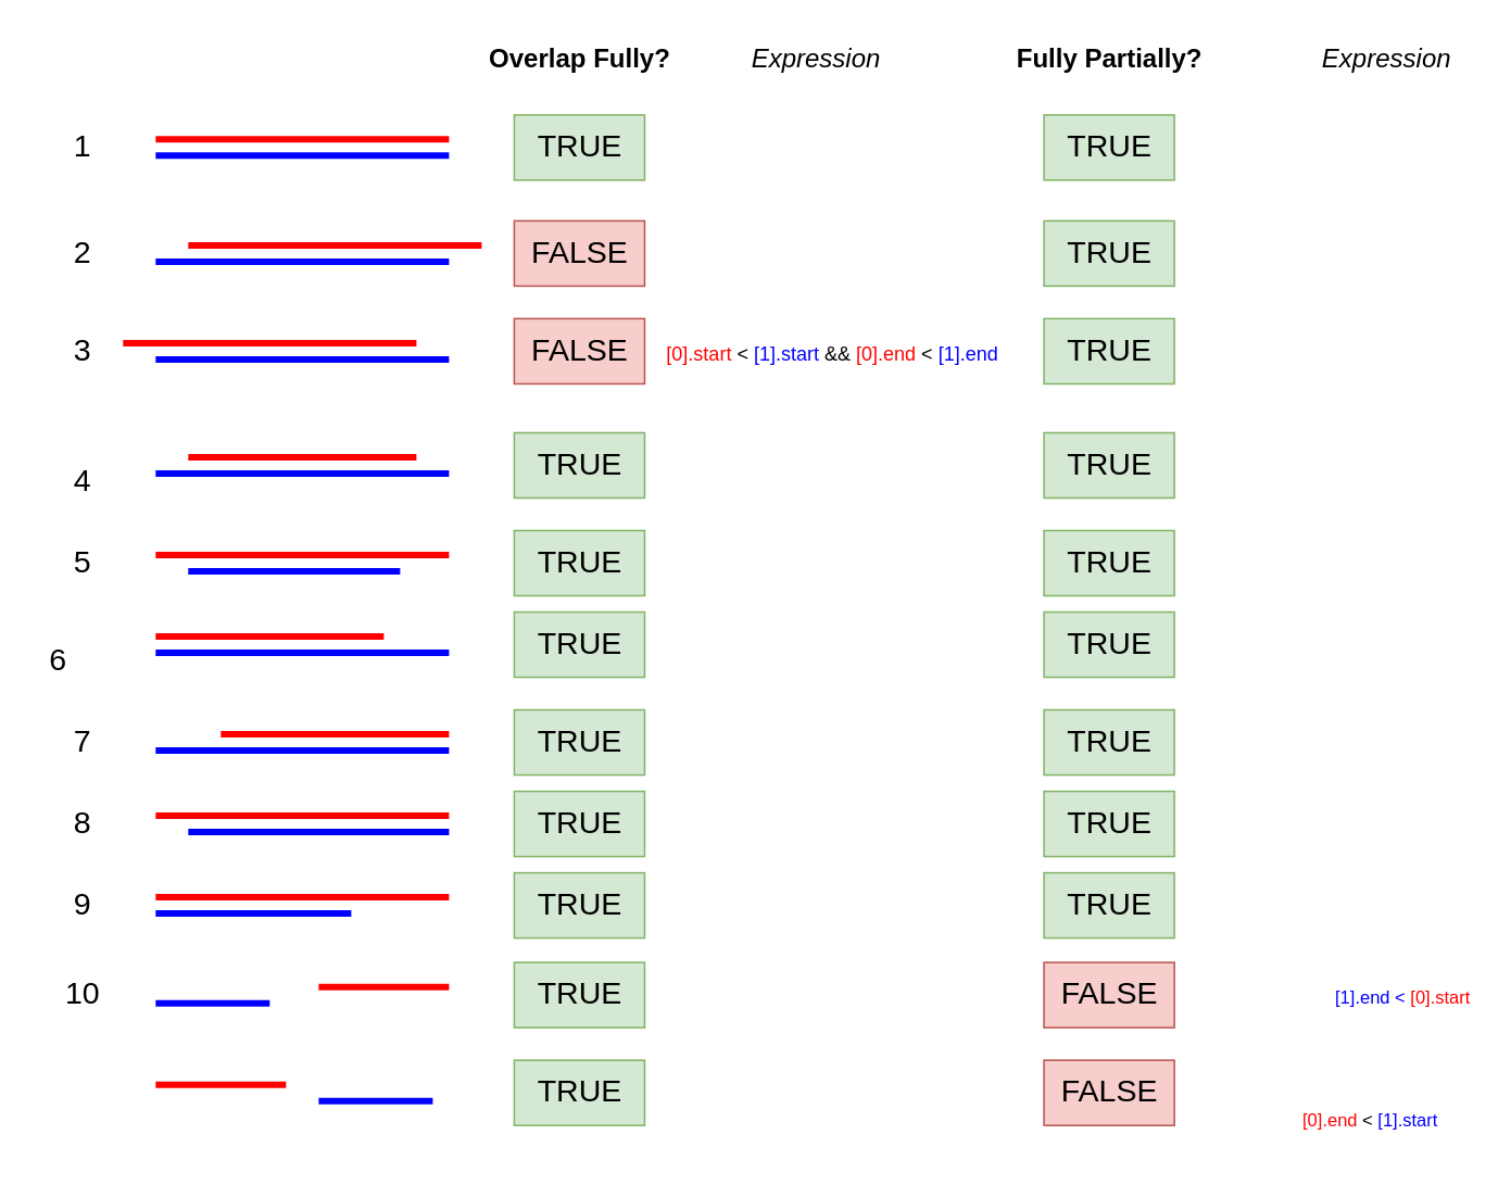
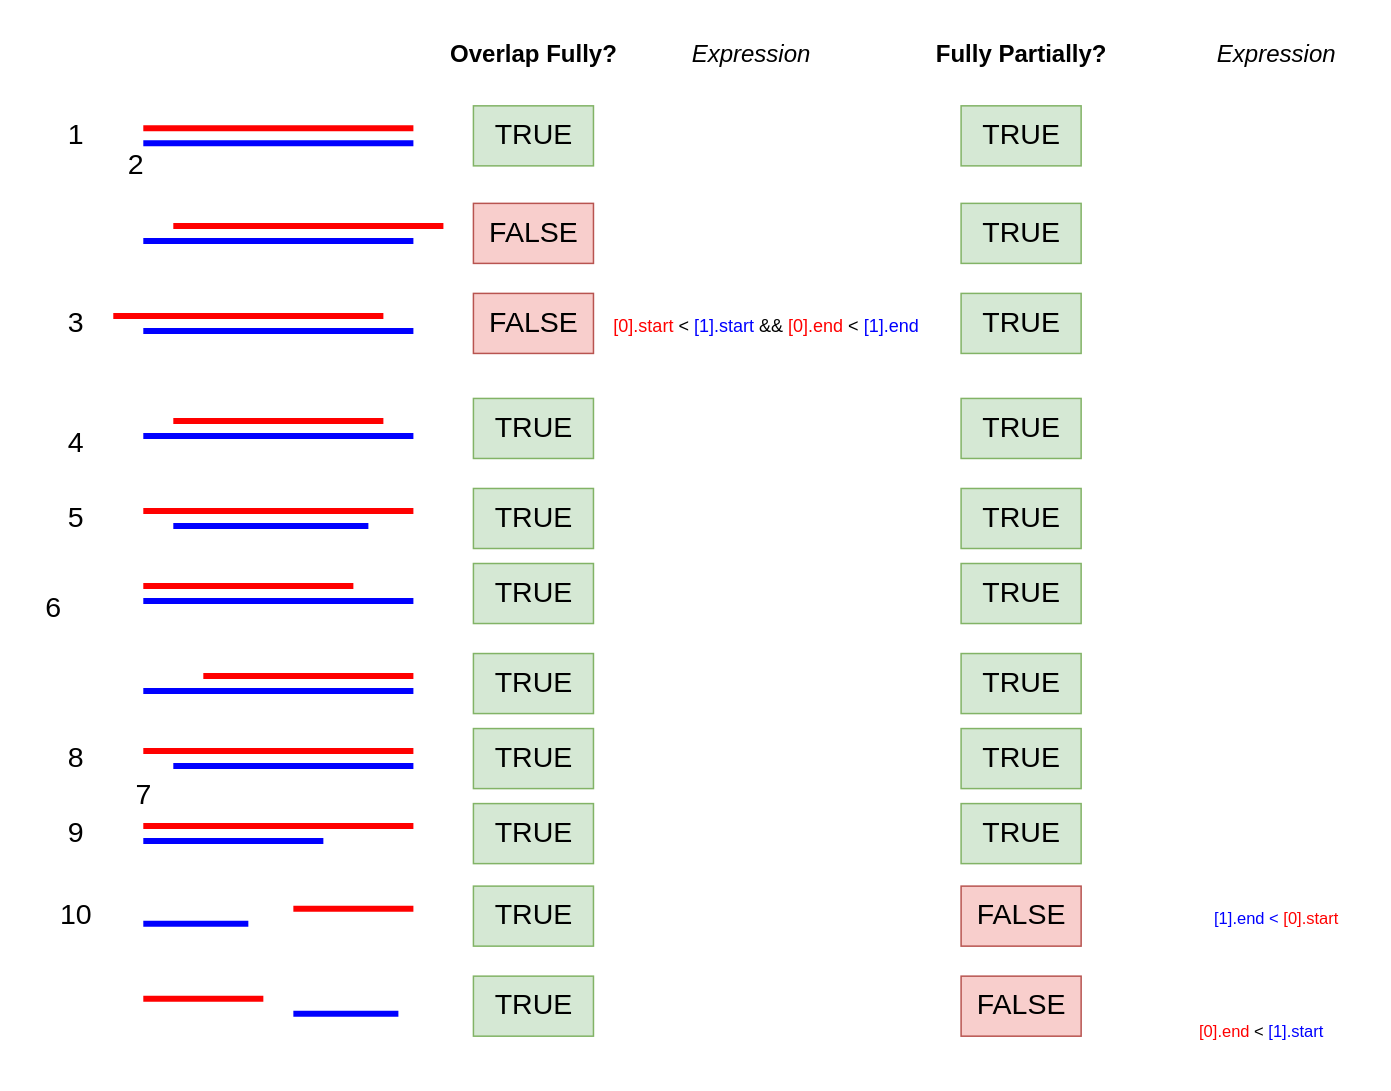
  <mxCell id="0" />
  <mxCell id="1" parent="0" />
  <mxCell id="2" value="" style="endArrow=none;html=1;rounded=0;strokeWidth=4;strokeColor=#FF0000;" edge="1" parent="1"><mxGeometry width="50" height="50" relative="1" as="geometry"><mxPoint x="95" y="85" as="sourcePoint" /><mxPoint x="275" y="85" as="targetPoint" /></mxGeometry></mxCell>
  <mxCell id="3" value="" style="endArrow=none;html=1;rounded=0;strokeWidth=4;strokeColor=#0000FF;" edge="1" parent="1"><mxGeometry width="50" height="50" relative="1" as="geometry"><mxPoint x="95" y="95" as="sourcePoint" /><mxPoint x="275" y="95" as="targetPoint" /></mxGeometry></mxCell>
  <mxCell id="4" value="1" style="text;html=1;align=center;verticalAlign=middle;resizable=0;points=[];autosize=1;strokeColor=none;fillColor=none;fontSize=19;" vertex="1" parent="1"><mxGeometry x="35" y="70" width="30" height="40" as="geometry" /></mxCell>
  <mxCell id="5" value="" style="endArrow=none;html=1;rounded=0;strokeWidth=4;strokeColor=#FF0000;" edge="1" parent="1"><mxGeometry width="50" height="50" relative="1" as="geometry"><mxPoint x="115" y="150" as="sourcePoint" /><mxPoint x="295" y="150" as="targetPoint" /></mxGeometry></mxCell>
  <mxCell id="6" value="" style="endArrow=none;html=1;rounded=0;strokeWidth=4;strokeColor=#0000FF;" edge="1" parent="1"><mxGeometry width="50" height="50" relative="1" as="geometry"><mxPoint x="95" y="160" as="sourcePoint" /><mxPoint x="275" y="160" as="targetPoint" /></mxGeometry></mxCell>
- <mxCell id="7" value="2" style="text;html=1;align=center;verticalAlign=middle;resizable=0;points=[];autosize=1;strokeColor=none;fillColor=none;fontSize=19;" vertex="1" parent="1"><mxGeometry x="35" y="135" width="30" height="40" as="geometry" /></mxCell>
+ <mxCell id="7" value="2" style="text;html=1;align=center;verticalAlign=middle;resizable=0;points=[];autosize=1;strokeColor=none;fillColor=none;fontSize=19;" vertex="1" parent="1"><mxGeometry x="75" y="90" width="30" height="40" as="geometry" /></mxCell>
  <mxCell id="8" value="" style="endArrow=none;html=1;rounded=0;strokeWidth=4;strokeColor=#FF0000;" edge="1" parent="1"><mxGeometry width="50" height="50" relative="1" as="geometry"><mxPoint x="75" y="210" as="sourcePoint" /><mxPoint x="255" y="210" as="targetPoint" /></mxGeometry></mxCell>
  <mxCell id="9" value="" style="endArrow=none;html=1;rounded=0;strokeWidth=4;strokeColor=#0000FF;" edge="1" parent="1"><mxGeometry width="50" height="50" relative="1" as="geometry"><mxPoint x="95" y="220" as="sourcePoint" /><mxPoint x="275" y="220" as="targetPoint" /></mxGeometry></mxCell>
  <mxCell id="10" value="3" style="text;html=1;align=center;verticalAlign=middle;resizable=0;points=[];autosize=1;strokeColor=none;fillColor=none;fontSize=19;" vertex="1" parent="1"><mxGeometry x="35" y="195" width="30" height="40" as="geometry" /></mxCell>
  <mxCell id="11" value="" style="endArrow=none;html=1;rounded=0;strokeWidth=4;strokeColor=#FF0000;" edge="1" parent="1"><mxGeometry width="50" height="50" relative="1" as="geometry"><mxPoint x="115" y="280" as="sourcePoint" /><mxPoint x="255" y="280" as="targetPoint" /></mxGeometry></mxCell>
  <mxCell id="12" value="" style="endArrow=none;html=1;rounded=0;strokeWidth=4;strokeColor=#0000FF;" edge="1" parent="1"><mxGeometry width="50" height="50" relative="1" as="geometry"><mxPoint x="95" y="290" as="sourcePoint" /><mxPoint x="275" y="290" as="targetPoint" /></mxGeometry></mxCell>
  <mxCell id="13" value="4" style="text;html=1;align=center;verticalAlign=middle;resizable=0;points=[];autosize=1;strokeColor=none;fillColor=none;fontSize=19;" vertex="1" parent="1"><mxGeometry x="35" y="275" width="30" height="40" as="geometry" /></mxCell>
  <mxCell id="14" value="" style="endArrow=none;html=1;rounded=0;strokeWidth=4;strokeColor=#FF0000;" edge="1" parent="1"><mxGeometry width="50" height="50" relative="1" as="geometry"><mxPoint x="95" y="340" as="sourcePoint" /><mxPoint x="275" y="340" as="targetPoint" /></mxGeometry></mxCell>
  <mxCell id="15" value="" style="endArrow=none;html=1;rounded=0;strokeWidth=4;strokeColor=#0000FF;" edge="1" parent="1"><mxGeometry width="50" height="50" relative="1" as="geometry"><mxPoint x="115" y="350" as="sourcePoint" /><mxPoint x="245" y="350" as="targetPoint" /></mxGeometry></mxCell>
  <mxCell id="16" value="5" style="text;html=1;align=center;verticalAlign=middle;resizable=0;points=[];autosize=1;strokeColor=none;fillColor=none;fontSize=19;" vertex="1" parent="1"><mxGeometry x="35" y="325" width="30" height="40" as="geometry" /></mxCell>
  <mxCell id="17" value="" style="endArrow=none;html=1;rounded=0;strokeWidth=4;strokeColor=#FF0000;" edge="1" parent="1"><mxGeometry width="50" height="50" relative="1" as="geometry"><mxPoint x="95" y="390" as="sourcePoint" /><mxPoint x="235" y="390" as="targetPoint" /></mxGeometry></mxCell>
  <mxCell id="18" value="" style="endArrow=none;html=1;rounded=0;strokeWidth=4;strokeColor=#0000FF;" edge="1" parent="1"><mxGeometry width="50" height="50" relative="1" as="geometry"><mxPoint x="95" y="400" as="sourcePoint" /><mxPoint x="275" y="400" as="targetPoint" /></mxGeometry></mxCell>
  <mxCell id="19" value="6" style="text;html=1;align=center;verticalAlign=middle;resizable=0;points=[];autosize=1;strokeColor=none;fillColor=none;fontSize=19;" vertex="1" parent="1"><mxGeometry x="20" y="385" width="30" height="40" as="geometry" /></mxCell>
  <mxCell id="20" value="" style="endArrow=none;html=1;rounded=0;strokeWidth=4;strokeColor=#FF0000;" edge="1" parent="1"><mxGeometry width="50" height="50" relative="1" as="geometry"><mxPoint x="135" y="450" as="sourcePoint" /><mxPoint x="275" y="450" as="targetPoint" /></mxGeometry></mxCell>
  <mxCell id="21" value="" style="endArrow=none;html=1;rounded=0;strokeWidth=4;strokeColor=#0000FF;" edge="1" parent="1"><mxGeometry width="50" height="50" relative="1" as="geometry"><mxPoint x="95" y="460" as="sourcePoint" /><mxPoint x="275" y="460" as="targetPoint" /></mxGeometry></mxCell>
- <mxCell id="22" value="7" style="text;html=1;align=center;verticalAlign=middle;resizable=0;points=[];autosize=1;strokeColor=none;fillColor=none;fontSize=19;" vertex="1" parent="1"><mxGeometry x="35" y="435" width="30" height="40" as="geometry" /></mxCell>
+ <mxCell id="22" value="7" style="text;html=1;align=center;verticalAlign=middle;resizable=0;points=[];autosize=1;strokeColor=none;fillColor=none;fontSize=19;" vertex="1" parent="1"><mxGeometry x="80" y="510" width="30" height="40" as="geometry" /></mxCell>
  <mxCell id="23" value="" style="endArrow=none;html=1;rounded=0;strokeWidth=4;strokeColor=#FF0000;" edge="1" parent="1"><mxGeometry width="50" height="50" relative="1" as="geometry"><mxPoint x="95" y="500" as="sourcePoint" /><mxPoint x="275" y="500" as="targetPoint" /></mxGeometry></mxCell>
  <mxCell id="24" value="" style="endArrow=none;html=1;rounded=0;strokeWidth=4;strokeColor=#0000FF;" edge="1" parent="1"><mxGeometry width="50" height="50" relative="1" as="geometry"><mxPoint x="115" y="510" as="sourcePoint" /><mxPoint x="275" y="510" as="targetPoint" /></mxGeometry></mxCell>
  <mxCell id="25" value="8" style="text;html=1;align=center;verticalAlign=middle;resizable=0;points=[];autosize=1;strokeColor=none;fillColor=none;fontSize=19;" vertex="1" parent="1"><mxGeometry x="35" y="485" width="30" height="40" as="geometry" /></mxCell>
  <mxCell id="26" value="" style="endArrow=none;html=1;rounded=0;strokeWidth=4;strokeColor=#FF0000;" edge="1" parent="1"><mxGeometry width="50" height="50" relative="1" as="geometry"><mxPoint x="95" y="550" as="sourcePoint" /><mxPoint x="275" y="550" as="targetPoint" /></mxGeometry></mxCell>
  <mxCell id="27" value="" style="endArrow=none;html=1;rounded=0;strokeWidth=4;strokeColor=#0000FF;" edge="1" parent="1"><mxGeometry width="50" height="50" relative="1" as="geometry"><mxPoint x="95" y="560" as="sourcePoint" /><mxPoint x="215" y="560" as="targetPoint" /></mxGeometry></mxCell>
  <mxCell id="28" value="9" style="text;html=1;align=center;verticalAlign=middle;resizable=0;points=[];autosize=1;strokeColor=none;fillColor=none;fontSize=19;" vertex="1" parent="1"><mxGeometry x="35" y="535" width="30" height="40" as="geometry" /></mxCell>
  <mxCell id="29" value="TRUE" style="text;html=1;align=center;verticalAlign=middle;resizable=0;points=[];autosize=1;strokeColor=#82b366;fillColor=#d5e8d4;fontSize=19;" vertex="1" parent="1"><mxGeometry x="315" y="70" width="80" height="40" as="geometry" /></mxCell>
  <mxCell id="30" value="FALSE" style="text;html=1;align=center;verticalAlign=middle;resizable=0;points=[];autosize=1;strokeColor=#b85450;fillColor=#f8cecc;fontSize=19;" vertex="1" parent="1"><mxGeometry x="315" y="135" width="80" height="40" as="geometry" /></mxCell>
  <mxCell id="31" value="FALSE" style="text;html=1;align=center;verticalAlign=middle;resizable=0;points=[];autosize=1;strokeColor=#b85450;fillColor=#f8cecc;fontSize=19;" vertex="1" parent="1"><mxGeometry x="315" y="195" width="80" height="40" as="geometry" /></mxCell>
  <mxCell id="32" value="TRUE" style="text;html=1;align=center;verticalAlign=middle;resizable=0;points=[];autosize=1;strokeColor=#82b366;fillColor=#d5e8d4;fontSize=19;" vertex="1" parent="1"><mxGeometry x="315" y="265" width="80" height="40" as="geometry" /></mxCell>
  <mxCell id="33" value="TRUE" style="text;html=1;align=center;verticalAlign=middle;resizable=0;points=[];autosize=1;strokeColor=#82b366;fillColor=#d5e8d4;fontSize=19;" vertex="1" parent="1"><mxGeometry x="315" y="325" width="80" height="40" as="geometry" /></mxCell>
  <mxCell id="34" value="TRUE" style="text;html=1;align=center;verticalAlign=middle;resizable=0;points=[];autosize=1;strokeColor=#82b366;fillColor=#d5e8d4;fontSize=19;" vertex="1" parent="1"><mxGeometry x="315" y="375" width="80" height="40" as="geometry" /></mxCell>
  <mxCell id="35" value="TRUE" style="text;html=1;align=center;verticalAlign=middle;resizable=0;points=[];autosize=1;strokeColor=#82b366;fillColor=#d5e8d4;fontSize=19;" vertex="1" parent="1"><mxGeometry x="315" y="435" width="80" height="40" as="geometry" /></mxCell>
  <mxCell id="36" value="TRUE" style="text;html=1;align=center;verticalAlign=middle;resizable=0;points=[];autosize=1;strokeColor=#82b366;fillColor=#d5e8d4;fontSize=19;" vertex="1" parent="1"><mxGeometry x="315" y="485" width="80" height="40" as="geometry" /></mxCell>
  <mxCell id="37" value="TRUE" style="text;html=1;align=center;verticalAlign=middle;resizable=0;points=[];autosize=1;strokeColor=#82b366;fillColor=#d5e8d4;fontSize=19;" vertex="1" parent="1"><mxGeometry x="315" y="535" width="80" height="40" as="geometry" /></mxCell>
  <mxCell id="38" value="&lt;font style=&quot;font-size: 12px;&quot;&gt;&lt;font style=&quot;font-size: 12px;&quot; color=&quot;#FF0000&quot;&gt;[0].start &lt;/font&gt;&amp;lt; &lt;font style=&quot;font-size: 12px;&quot; color=&quot;#0000FF&quot;&gt;[1].start&lt;/font&gt; &amp;amp;&amp;amp; &lt;font style=&quot;font-size: 12px;&quot; color=&quot;#FF0000&quot;&gt;[0].end&lt;/font&gt; &amp;lt; &lt;font style=&quot;font-size: 12px;&quot; color=&quot;#0000FF&quot;&gt;[1].end&lt;/font&gt;&lt;br&gt;&lt;/font&gt;" style="text;html=1;align=center;verticalAlign=middle;resizable=0;points=[];autosize=1;strokeColor=none;fillColor=none;fontSize=19;" vertex="1" parent="1"><mxGeometry x="395" y="195" width="230" height="40" as="geometry" /></mxCell>
  <mxCell id="39" value="Overlap Fully?" style="text;html=1;align=center;verticalAlign=middle;resizable=0;points=[];autosize=1;strokeColor=none;fillColor=none;fontSize=16;fontColor=#000000;fontStyle=1" vertex="1" parent="1"><mxGeometry x="290" y="20" width="130" height="30" as="geometry" /></mxCell>
  <mxCell id="40" value="Fully Partially?" style="text;html=1;align=center;verticalAlign=middle;resizable=0;points=[];autosize=1;strokeColor=none;fillColor=none;fontSize=16;fontColor=#000000;fontStyle=1" vertex="1" parent="1"><mxGeometry x="600" y="20" width="160" height="30" as="geometry" /></mxCell>
  <mxCell id="41" value="TRUE" style="text;html=1;align=center;verticalAlign=middle;resizable=0;points=[];autosize=1;strokeColor=#82b366;fillColor=#d5e8d4;fontSize=19;" vertex="1" parent="1"><mxGeometry x="640" y="70" width="80" height="40" as="geometry" /></mxCell>
  <mxCell id="42" value="TRUE" style="text;html=1;align=center;verticalAlign=middle;resizable=0;points=[];autosize=1;strokeColor=#82b366;fillColor=#d5e8d4;fontSize=19;" vertex="1" parent="1"><mxGeometry x="640" y="265" width="80" height="40" as="geometry" /></mxCell>
  <mxCell id="43" value="TRUE" style="text;html=1;align=center;verticalAlign=middle;resizable=0;points=[];autosize=1;strokeColor=#82b366;fillColor=#d5e8d4;fontSize=19;" vertex="1" parent="1"><mxGeometry x="640" y="325" width="80" height="40" as="geometry" /></mxCell>
  <mxCell id="44" value="TRUE" style="text;html=1;align=center;verticalAlign=middle;resizable=0;points=[];autosize=1;strokeColor=#82b366;fillColor=#d5e8d4;fontSize=19;" vertex="1" parent="1"><mxGeometry x="640" y="375" width="80" height="40" as="geometry" /></mxCell>
  <mxCell id="45" value="TRUE" style="text;html=1;align=center;verticalAlign=middle;resizable=0;points=[];autosize=1;strokeColor=#82b366;fillColor=#d5e8d4;fontSize=19;" vertex="1" parent="1"><mxGeometry x="640" y="435" width="80" height="40" as="geometry" /></mxCell>
  <mxCell id="46" value="TRUE" style="text;html=1;align=center;verticalAlign=middle;resizable=0;points=[];autosize=1;strokeColor=#82b366;fillColor=#d5e8d4;fontSize=19;" vertex="1" parent="1"><mxGeometry x="640" y="485" width="80" height="40" as="geometry" /></mxCell>
  <mxCell id="47" value="TRUE" style="text;html=1;align=center;verticalAlign=middle;resizable=0;points=[];autosize=1;strokeColor=#82b366;fillColor=#d5e8d4;fontSize=19;" vertex="1" parent="1"><mxGeometry x="640" y="535" width="80" height="40" as="geometry" /></mxCell>
  <mxCell id="48" value="" style="endArrow=none;html=1;rounded=0;strokeWidth=4;strokeColor=#FF0000;" edge="1" parent="1"><mxGeometry width="50" height="50" relative="1" as="geometry"><mxPoint x="195" y="605" as="sourcePoint" /><mxPoint x="275" y="605" as="targetPoint" /></mxGeometry></mxCell>
  <mxCell id="49" value="" style="endArrow=none;html=1;rounded=0;strokeWidth=4;strokeColor=#0000FF;" edge="1" parent="1"><mxGeometry width="50" height="50" relative="1" as="geometry"><mxPoint x="95" y="615" as="sourcePoint" /><mxPoint x="165" y="615" as="targetPoint" /></mxGeometry></mxCell>
  <mxCell id="50" value="10" style="text;html=1;align=center;verticalAlign=middle;resizable=0;points=[];autosize=1;strokeColor=none;fillColor=none;fontSize=19;" vertex="1" parent="1"><mxGeometry x="30" y="590" width="40" height="40" as="geometry" /></mxCell>
  <mxCell id="51" value="TRUE" style="text;html=1;align=center;verticalAlign=middle;resizable=0;points=[];autosize=1;strokeColor=#82b366;fillColor=#d5e8d4;fontSize=19;" vertex="1" parent="1"><mxGeometry x="315" y="590" width="80" height="40" as="geometry" /></mxCell>
  <mxCell id="52" value="" style="endArrow=none;html=1;rounded=0;strokeWidth=4;strokeColor=#FF0000;" edge="1" parent="1"><mxGeometry width="50" height="50" relative="1" as="geometry"><mxPoint x="95" y="665" as="sourcePoint" /><mxPoint x="175" y="665" as="targetPoint" /></mxGeometry></mxCell>
  <mxCell id="53" value="" style="endArrow=none;html=1;rounded=0;strokeWidth=4;strokeColor=#0000FF;" edge="1" parent="1"><mxGeometry width="50" height="50" relative="1" as="geometry"><mxPoint x="195" y="675" as="sourcePoint" /><mxPoint x="265" y="675" as="targetPoint" /></mxGeometry></mxCell>
  <mxCell id="54" value="TRUE" style="text;html=1;align=center;verticalAlign=middle;resizable=0;points=[];autosize=1;strokeColor=#82b366;fillColor=#d5e8d4;fontSize=19;" vertex="1" parent="1"><mxGeometry x="315" y="650" width="80" height="40" as="geometry" /></mxCell>
  <mxCell id="55" value="Expression" style="text;html=1;align=center;verticalAlign=middle;resizable=0;points=[];autosize=1;strokeColor=none;fillColor=none;fontSize=16;fontColor=#000000;fontStyle=2" vertex="1" parent="1"><mxGeometry x="450" y="20" width="100" height="30" as="geometry" /></mxCell>
  <mxCell id="56" value="Expression" style="text;html=1;align=center;verticalAlign=middle;resizable=0;points=[];autosize=1;strokeColor=none;fillColor=none;fontSize=16;fontColor=#000000;fontStyle=2" vertex="1" parent="1"><mxGeometry x="800" y="20" width="100" height="30" as="geometry" /></mxCell>
- <mxCell id="57" value="&lt;font style=&quot;font-size: 11px;&quot;&gt;&lt;font style=&quot;font-size: 11px;&quot;&gt;&lt;font style=&quot;font-size: 11px;&quot; color=&quot;#0000FF&quot;&gt;[1].end &amp;lt; &lt;/font&gt;&lt;/font&gt;&lt;/font&gt;&lt;font style=&quot;font-size: 11px;&quot;&gt;&lt;font style=&quot;font-size: 11px;&quot; color=&quot;#FF0000&quot;&gt;[0].start&lt;/font&gt;&lt;/font&gt;&lt;font style=&quot;font-size: 11px;&quot;&gt;&lt;br&gt;&lt;/font&gt;" style="text;html=1;align=center;verticalAlign=middle;resizable=0;points=[];autosize=1;strokeColor=none;fillColor=none;fontSize=19;" vertex="1" parent="1"><mxGeometry x="805" y="590" width="110" height="40" as="geometry" /></mxCell>
+ <mxCell id="57" value="&lt;font style=&quot;font-size: 11px;&quot;&gt;&lt;font style=&quot;font-size: 11px;&quot;&gt;&lt;font style=&quot;font-size: 11px;&quot; color=&quot;#0000FF&quot;&gt;[1].end &amp;lt; &lt;/font&gt;&lt;/font&gt;&lt;/font&gt;&lt;font style=&quot;font-size: 11px;&quot;&gt;&lt;font style=&quot;font-size: 11px;&quot; color=&quot;#FF0000&quot;&gt;[0].start&lt;/font&gt;&lt;/font&gt;&lt;font style=&quot;font-size: 11px;&quot;&gt;&lt;br&gt;&lt;/font&gt;" style="text;html=1;align=center;verticalAlign=middle;resizable=0;points=[];autosize=1;strokeColor=none;fillColor=none;fontSize=19;" vertex="1" parent="1"><mxGeometry x="795" y="590" width="110" height="40" as="geometry" /></mxCell>
  <mxCell id="58" value="TRUE" style="text;html=1;align=center;verticalAlign=middle;resizable=0;points=[];autosize=1;strokeColor=#82b366;fillColor=#d5e8d4;fontSize=19;" vertex="1" parent="1"><mxGeometry x="640" y="135" width="80" height="40" as="geometry" /></mxCell>
  <mxCell id="59" value="TRUE" style="text;html=1;align=center;verticalAlign=middle;resizable=0;points=[];autosize=1;strokeColor=#82b366;fillColor=#d5e8d4;fontSize=19;" vertex="1" parent="1"><mxGeometry x="640" y="195" width="80" height="40" as="geometry" /></mxCell>
  <mxCell id="60" value="FALSE" style="text;html=1;align=center;verticalAlign=middle;resizable=0;points=[];autosize=1;strokeColor=#b85450;fillColor=#f8cecc;fontSize=19;" vertex="1" parent="1"><mxGeometry x="640" y="590" width="80" height="40" as="geometry" /></mxCell>
  <mxCell id="61" value="FALSE" style="text;html=1;align=center;verticalAlign=middle;resizable=0;points=[];autosize=1;strokeColor=#b85450;fillColor=#f8cecc;fontSize=19;" vertex="1" parent="1"><mxGeometry x="640" y="650" width="80" height="40" as="geometry" /></mxCell>
  <mxCell id="62" value="&lt;font style=&quot;font-size: 11px;&quot;&gt;&lt;font style=&quot;font-size: 11px;&quot; color=&quot;#FF0000&quot;&gt;[0].end &lt;/font&gt;&lt;font style=&quot;font-size: 11px;&quot;&gt;&amp;lt; &lt;font style=&quot;font-size: 11px;&quot; color=&quot;#0000FF&quot;&gt;[1].start&lt;/font&gt;&lt;/font&gt;&lt;br&gt;&lt;/font&gt;" style="text;html=1;align=center;verticalAlign=middle;resizable=0;points=[];autosize=1;strokeColor=none;fillColor=none;fontSize=19;" vertex="1" parent="1"><mxGeometry x="785" y="665" width="110" height="40" as="geometry" /></mxCell>
